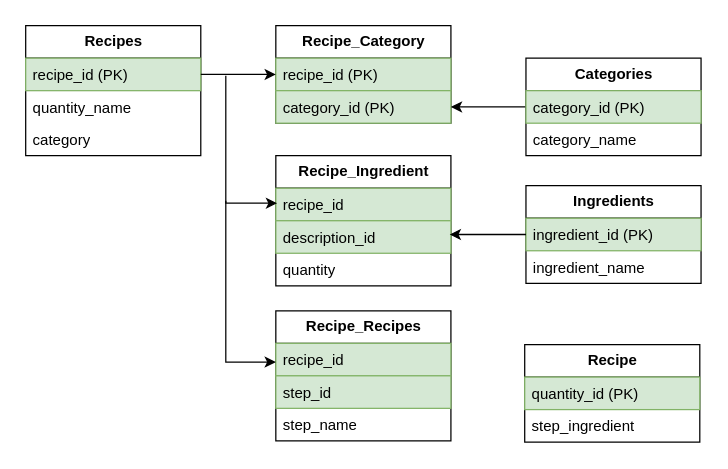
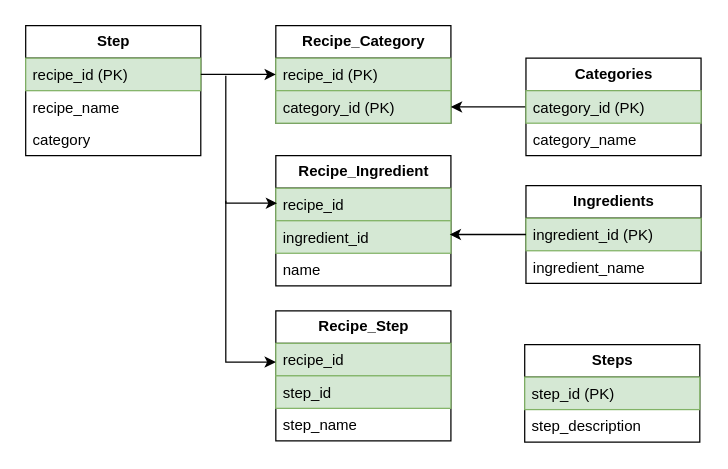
  <mxCell id="0" />
  <mxCell id="1" parent="0" />
- <mxCell id="2" value="Recipes" style="swimlane;fontStyle=1;childLayout=stackLayout;horizontal=1;startSize=26;fillColor=none;horizontalStack=0;resizeParent=1;resizeParentMax=0;resizeLast=0;collapsible=1;marginBottom=0;html=1;" vertex="1" parent="1"><mxGeometry x="20" y="20" width="140" height="104" as="geometry" /></mxCell>
+ <mxCell id="2" value="Step" style="swimlane;fontStyle=1;childLayout=stackLayout;horizontal=1;startSize=26;fillColor=none;horizontalStack=0;resizeParent=1;resizeParentMax=0;resizeLast=0;collapsible=1;marginBottom=0;html=1;" vertex="1" parent="1"><mxGeometry x="20" y="20" width="140" height="104" as="geometry" /></mxCell>
  <mxCell id="3" value="&lt;meta charset=&quot;utf-8&quot;&gt;recipe_id (PK)" style="text;strokeColor=#82b366;fillColor=#d5e8d4;align=left;verticalAlign=top;spacingLeft=4;spacingRight=4;overflow=hidden;rotatable=0;points=[[0,0.5],[1,0.5]];portConstraint=eastwest;whiteSpace=wrap;html=1;" vertex="1" parent="2"><mxGeometry y="26" width="140" height="26" as="geometry" /></mxCell>
- <mxCell id="4" value="&lt;meta charset=&quot;utf-8&quot;&gt;quantity_name" style="text;strokeColor=none;fillColor=none;align=left;verticalAlign=top;spacingLeft=4;spacingRight=4;overflow=hidden;rotatable=0;points=[[0,0.5],[1,0.5]];portConstraint=eastwest;whiteSpace=wrap;html=1;" vertex="1" parent="2"><mxGeometry y="52" width="140" height="26" as="geometry" /></mxCell>
+ <mxCell id="4" value="&lt;meta charset=&quot;utf-8&quot;&gt;recipe_name" style="text;strokeColor=none;fillColor=none;align=left;verticalAlign=top;spacingLeft=4;spacingRight=4;overflow=hidden;rotatable=0;points=[[0,0.5],[1,0.5]];portConstraint=eastwest;whiteSpace=wrap;html=1;" vertex="1" parent="2"><mxGeometry y="52" width="140" height="26" as="geometry" /></mxCell>
  <mxCell id="5" value="&lt;meta charset=&quot;utf-8&quot;&gt;category" style="text;strokeColor=none;fillColor=none;align=left;verticalAlign=top;spacingLeft=4;spacingRight=4;overflow=hidden;rotatable=0;points=[[0,0.5],[1,0.5]];portConstraint=eastwest;whiteSpace=wrap;html=1;" vertex="1" parent="2"><mxGeometry y="78" width="140" height="26" as="geometry" /></mxCell>
  <mxCell id="6" value="Recipe_Category" style="swimlane;fontStyle=1;childLayout=stackLayout;horizontal=1;startSize=26;fillColor=none;horizontalStack=0;resizeParent=1;resizeParentMax=0;resizeLast=0;collapsible=1;marginBottom=0;html=1;" vertex="1" parent="1"><mxGeometry x="220" y="20" width="140" height="78" as="geometry" /></mxCell>
  <mxCell id="7" value="recipe_id (PK)" style="text;strokeColor=#82b366;fillColor=#d5e8d4;align=left;verticalAlign=top;spacingLeft=4;spacingRight=4;overflow=hidden;rotatable=0;points=[[0,0.5],[1,0.5]];portConstraint=eastwest;whiteSpace=wrap;html=1;" vertex="1" parent="6"><mxGeometry y="26" width="140" height="26" as="geometry" /></mxCell>
  <mxCell id="8" value="category_id (PK)" style="text;strokeColor=#82b366;fillColor=#d5e8d4;align=left;verticalAlign=top;spacingLeft=4;spacingRight=4;overflow=hidden;rotatable=0;points=[[0,0.5],[1,0.5]];portConstraint=eastwest;whiteSpace=wrap;html=1;" vertex="1" parent="6"><mxGeometry y="52" width="140" height="26" as="geometry" /></mxCell>
  <mxCell id="9" style="edgeStyle=orthogonalEdgeStyle;rounded=0;orthogonalLoop=1;jettySize=auto;html=1;entryX=0;entryY=0.5;entryDx=0;entryDy=0;" edge="1" parent="1" source="3" target="7"><mxGeometry relative="1" as="geometry" /></mxCell>
  <mxCell id="10" style="edgeStyle=orthogonalEdgeStyle;rounded=0;orthogonalLoop=1;jettySize=auto;html=1;entryX=1;entryY=0.5;entryDx=0;entryDy=0;" edge="1" parent="1" source="11" target="8"><mxGeometry relative="1" as="geometry" /></mxCell>
  <mxCell id="11" value="Categories" style="swimlane;fontStyle=1;childLayout=stackLayout;horizontal=1;startSize=26;fillColor=none;horizontalStack=0;resizeParent=1;resizeParentMax=0;resizeLast=0;collapsible=1;marginBottom=0;html=1;" vertex="1" parent="1"><mxGeometry x="420" y="46" width="140" height="78" as="geometry" /></mxCell>
  <mxCell id="12" value="&lt;meta charset=&quot;utf-8&quot;&gt;category_id (PK)" style="text;strokeColor=#82b366;fillColor=#d5e8d4;align=left;verticalAlign=top;spacingLeft=4;spacingRight=4;overflow=hidden;rotatable=0;points=[[0,0.5],[1,0.5]];portConstraint=eastwest;whiteSpace=wrap;html=1;" vertex="1" parent="11"><mxGeometry y="26" width="140" height="26" as="geometry" /></mxCell>
  <mxCell id="13" value="&lt;meta charset=&quot;utf-8&quot;&gt;category_name" style="text;strokeColor=none;fillColor=none;align=left;verticalAlign=top;spacingLeft=4;spacingRight=4;overflow=hidden;rotatable=0;points=[[0,0.5],[1,0.5]];portConstraint=eastwest;whiteSpace=wrap;html=1;" vertex="1" parent="11"><mxGeometry y="52" width="140" height="26" as="geometry" /></mxCell>
  <mxCell id="14" value="Recipe_Ingredient" style="swimlane;fontStyle=1;childLayout=stackLayout;horizontal=1;startSize=26;fillColor=none;horizontalStack=0;resizeParent=1;resizeParentMax=0;resizeLast=0;collapsible=1;marginBottom=0;html=1;" vertex="1" parent="1"><mxGeometry x="220" y="124" width="140" height="104" as="geometry" /></mxCell>
  <mxCell id="15" value="&lt;meta charset=&quot;utf-8&quot;&gt;recipe_id" style="text;strokeColor=#82b366;fillColor=#d5e8d4;align=left;verticalAlign=top;spacingLeft=4;spacingRight=4;overflow=hidden;rotatable=0;points=[[0,0.5],[1,0.5]];portConstraint=eastwest;whiteSpace=wrap;html=1;" vertex="1" parent="14"><mxGeometry y="26" width="140" height="26" as="geometry" /></mxCell>
- <mxCell id="16" value="&lt;meta charset=&quot;utf-8&quot;&gt;description_id" style="text;strokeColor=#82b366;fillColor=#d5e8d4;align=left;verticalAlign=top;spacingLeft=4;spacingRight=4;overflow=hidden;rotatable=0;points=[[0,0.5],[1,0.5]];portConstraint=eastwest;whiteSpace=wrap;html=1;" vertex="1" parent="14"><mxGeometry y="52" width="140" height="26" as="geometry" /></mxCell>
- <mxCell id="17" value="&lt;meta charset=&quot;utf-8&quot;&gt;quantity" style="text;strokeColor=none;fillColor=none;align=left;verticalAlign=top;spacingLeft=4;spacingRight=4;overflow=hidden;rotatable=0;points=[[0,0.5],[1,0.5]];portConstraint=eastwest;whiteSpace=wrap;html=1;" vertex="1" parent="14"><mxGeometry y="78" width="140" height="26" as="geometry" /></mxCell>
+ <mxCell id="16" value="&lt;meta charset=&quot;utf-8&quot;&gt;ingredient_id" style="text;strokeColor=#82b366;fillColor=#d5e8d4;align=left;verticalAlign=top;spacingLeft=4;spacingRight=4;overflow=hidden;rotatable=0;points=[[0,0.5],[1,0.5]];portConstraint=eastwest;whiteSpace=wrap;html=1;" vertex="1" parent="14"><mxGeometry y="52" width="140" height="26" as="geometry" /></mxCell>
+ <mxCell id="17" value="&lt;meta charset=&quot;utf-8&quot;&gt;name" style="text;strokeColor=none;fillColor=none;align=left;verticalAlign=top;spacingLeft=4;spacingRight=4;overflow=hidden;rotatable=0;points=[[0,0.5],[1,0.5]];portConstraint=eastwest;whiteSpace=wrap;html=1;" vertex="1" parent="14"><mxGeometry y="78" width="140" height="26" as="geometry" /></mxCell>
  <mxCell id="18" value="" style="endArrow=classic;html=1;rounded=0;" edge="1" parent="1"><mxGeometry width="50" height="50" relative="1" as="geometry"><mxPoint x="180" y="60" as="sourcePoint" /><mxPoint x="221" y="162" as="targetPoint" /><Array as="points"><mxPoint x="180" y="162" /></Array></mxGeometry></mxCell>
  <mxCell id="19" value="Ingredients" style="swimlane;fontStyle=1;childLayout=stackLayout;horizontal=1;startSize=26;fillColor=none;horizontalStack=0;resizeParent=1;resizeParentMax=0;resizeLast=0;collapsible=1;marginBottom=0;html=1;" vertex="1" parent="1"><mxGeometry x="420" y="148" width="140" height="78" as="geometry" /></mxCell>
  <mxCell id="20" value="&lt;meta charset=&quot;utf-8&quot;&gt;ingredient_id (PK)" style="text;strokeColor=#82b366;fillColor=#d5e8d4;align=left;verticalAlign=top;spacingLeft=4;spacingRight=4;overflow=hidden;rotatable=0;points=[[0,0.5],[1,0.5]];portConstraint=eastwest;whiteSpace=wrap;html=1;" vertex="1" parent="19"><mxGeometry y="26" width="140" height="26" as="geometry" /></mxCell>
  <mxCell id="21" value="&lt;meta charset=&quot;utf-8&quot;&gt;ingredient_name" style="text;strokeColor=none;fillColor=none;align=left;verticalAlign=top;spacingLeft=4;spacingRight=4;overflow=hidden;rotatable=0;points=[[0,0.5],[1,0.5]];portConstraint=eastwest;whiteSpace=wrap;html=1;" vertex="1" parent="19"><mxGeometry y="52" width="140" height="26" as="geometry" /></mxCell>
  <mxCell id="22" style="edgeStyle=orthogonalEdgeStyle;rounded=0;orthogonalLoop=1;jettySize=auto;html=1;entryX=0.929;entryY=0.423;entryDx=0;entryDy=0;entryPerimeter=0;" edge="1" parent="1"><mxGeometry relative="1" as="geometry"><mxPoint x="420" y="187" as="sourcePoint" /><mxPoint x="359.06" y="186.998" as="targetPoint" /></mxGeometry></mxCell>
- <mxCell id="23" value="Recipe_Recipes" style="swimlane;fontStyle=1;childLayout=stackLayout;horizontal=1;startSize=26;fillColor=none;horizontalStack=0;resizeParent=1;resizeParentMax=0;resizeLast=0;collapsible=1;marginBottom=0;html=1;" vertex="1" parent="1"><mxGeometry x="220" y="248" width="140" height="104" as="geometry" /></mxCell>
+ <mxCell id="23" value="Recipe_Step" style="swimlane;fontStyle=1;childLayout=stackLayout;horizontal=1;startSize=26;fillColor=none;horizontalStack=0;resizeParent=1;resizeParentMax=0;resizeLast=0;collapsible=1;marginBottom=0;html=1;" vertex="1" parent="1"><mxGeometry x="220" y="248" width="140" height="104" as="geometry" /></mxCell>
  <mxCell id="24" value="&lt;meta charset=&quot;utf-8&quot;&gt;recipe_id" style="text;strokeColor=#82b366;fillColor=#d5e8d4;align=left;verticalAlign=top;spacingLeft=4;spacingRight=4;overflow=hidden;rotatable=0;points=[[0,0.5],[1,0.5]];portConstraint=eastwest;whiteSpace=wrap;html=1;" vertex="1" parent="23"><mxGeometry y="26" width="140" height="26" as="geometry" /></mxCell>
  <mxCell id="25" value="&lt;meta charset=&quot;utf-8&quot;&gt;step_id" style="text;strokeColor=#82b366;fillColor=#d5e8d4;align=left;verticalAlign=top;spacingLeft=4;spacingRight=4;overflow=hidden;rotatable=0;points=[[0,0.5],[1,0.5]];portConstraint=eastwest;whiteSpace=wrap;html=1;" vertex="1" parent="23"><mxGeometry y="52" width="140" height="26" as="geometry" /></mxCell>
  <mxCell id="26" value="&lt;meta charset=&quot;utf-8&quot;&gt;step_name" style="text;strokeColor=none;fillColor=none;align=left;verticalAlign=top;spacingLeft=4;spacingRight=4;overflow=hidden;rotatable=0;points=[[0,0.5],[1,0.5]];portConstraint=eastwest;whiteSpace=wrap;html=1;" vertex="1" parent="23"><mxGeometry y="78" width="140" height="26" as="geometry" /></mxCell>
  <mxCell id="27" value="" style="endArrow=classic;html=1;rounded=0;" edge="1" parent="1"><mxGeometry width="50" height="50" relative="1" as="geometry"><mxPoint x="180" y="160" as="sourcePoint" /><mxPoint x="220" y="289" as="targetPoint" /><Array as="points"><mxPoint x="180" y="289" /></Array></mxGeometry></mxCell>
- <mxCell id="28" value="Recipe" style="swimlane;fontStyle=1;childLayout=stackLayout;horizontal=1;startSize=26;fillColor=none;horizontalStack=0;resizeParent=1;resizeParentMax=0;resizeLast=0;collapsible=1;marginBottom=0;html=1;" vertex="1" parent="1"><mxGeometry x="419" y="275" width="140" height="78" as="geometry" /></mxCell>
- <mxCell id="29" value="&lt;meta charset=&quot;utf-8&quot;&gt;quantity_id (PK)" style="text;strokeColor=#82b366;fillColor=#d5e8d4;align=left;verticalAlign=top;spacingLeft=4;spacingRight=4;overflow=hidden;rotatable=0;points=[[0,0.5],[1,0.5]];portConstraint=eastwest;whiteSpace=wrap;html=1;" vertex="1" parent="28"><mxGeometry y="26" width="140" height="26" as="geometry" /></mxCell>
- <mxCell id="30" value="&lt;meta charset=&quot;utf-8&quot;&gt;step_ingredient" style="text;strokeColor=none;fillColor=none;align=left;verticalAlign=top;spacingLeft=4;spacingRight=4;overflow=hidden;rotatable=0;points=[[0,0.5],[1,0.5]];portConstraint=eastwest;whiteSpace=wrap;html=1;" vertex="1" parent="28"><mxGeometry y="52" width="140" height="26" as="geometry" /></mxCell>
+ <mxCell id="28" value="Steps" style="swimlane;fontStyle=1;childLayout=stackLayout;horizontal=1;startSize=26;fillColor=none;horizontalStack=0;resizeParent=1;resizeParentMax=0;resizeLast=0;collapsible=1;marginBottom=0;html=1;" vertex="1" parent="1"><mxGeometry x="419" y="275" width="140" height="78" as="geometry" /></mxCell>
+ <mxCell id="29" value="&lt;meta charset=&quot;utf-8&quot;&gt;step_id (PK)" style="text;strokeColor=#82b366;fillColor=#d5e8d4;align=left;verticalAlign=top;spacingLeft=4;spacingRight=4;overflow=hidden;rotatable=0;points=[[0,0.5],[1,0.5]];portConstraint=eastwest;whiteSpace=wrap;html=1;" vertex="1" parent="28"><mxGeometry y="26" width="140" height="26" as="geometry" /></mxCell>
+ <mxCell id="30" value="&lt;meta charset=&quot;utf-8&quot;&gt;step_description" style="text;strokeColor=none;fillColor=none;align=left;verticalAlign=top;spacingLeft=4;spacingRight=4;overflow=hidden;rotatable=0;points=[[0,0.5],[1,0.5]];portConstraint=eastwest;whiteSpace=wrap;html=1;" vertex="1" parent="28"><mxGeometry y="52" width="140" height="26" as="geometry" /></mxCell>
